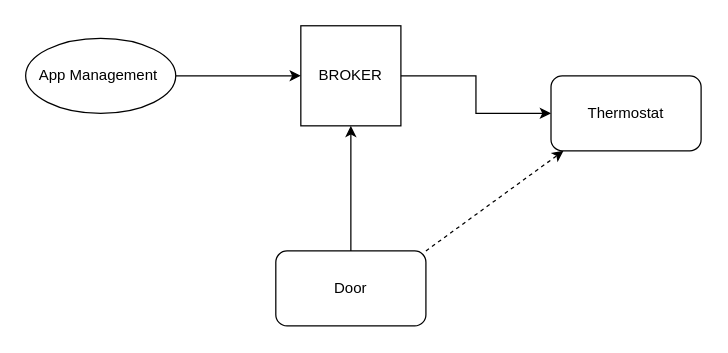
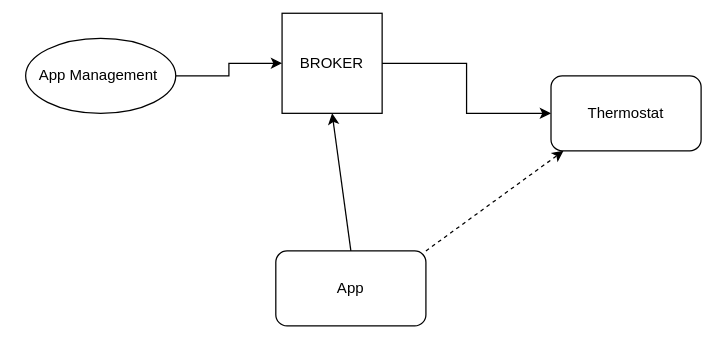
  <mxCell id="0" />
  <mxCell id="1" parent="0" />
- <mxCell id="2" value="BROKER" style="whiteSpace=wrap;html=1;aspect=fixed;" vertex="1" parent="1"><mxGeometry x="240" y="20" width="80" height="80" as="geometry" /></mxCell>
+ <mxCell id="2" value="BROKER" style="whiteSpace=wrap;html=1;aspect=fixed;" vertex="1" parent="1"><mxGeometry x="225" y="10" width="80" height="80" as="geometry" /></mxCell>
  <mxCell id="3" value="" style="edgeStyle=orthogonalEdgeStyle;rounded=0;orthogonalLoop=1;jettySize=auto;html=1;entryX=0;entryY=0.5;entryDx=0;entryDy=0;" edge="1" parent="1" source="4" target="2"><mxGeometry relative="1" as="geometry"><mxPoint x="250" y="120" as="targetPoint" /></mxGeometry></mxCell>
  <mxCell id="4" value="App Management&amp;nbsp;" style="ellipse;whiteSpace=wrap;html=1;" vertex="1" parent="1"><mxGeometry x="20" y="30" width="120" height="60" as="geometry" /></mxCell>
  <mxCell id="5" value="" style="edgeStyle=orthogonalEdgeStyle;rounded=0;orthogonalLoop=1;jettySize=auto;html=1;exitX=1;exitY=0.5;exitDx=0;exitDy=0;" edge="1" parent="1" source="2" target="6"><mxGeometry relative="1" as="geometry"><mxPoint x="380" y="-20" as="sourcePoint" /></mxGeometry></mxCell>
  <mxCell id="6" value="Thermostat" style="rounded=1;whiteSpace=wrap;html=1;" vertex="1" parent="1"><mxGeometry x="440" y="60" width="120" height="60" as="geometry" /></mxCell>
- <mxCell id="7" value="Door" style="rounded=1;whiteSpace=wrap;html=1;" vertex="1" parent="1"><mxGeometry x="220" y="200" width="120" height="60" as="geometry" /></mxCell>
+ <mxCell id="7" value="App" style="rounded=1;whiteSpace=wrap;html=1;" vertex="1" parent="1"><mxGeometry x="220" y="200" width="120" height="60" as="geometry" /></mxCell>
  <mxCell id="8" value="" style="endArrow=classic;startArrow=none;html=1;exitX=0.5;exitY=0;exitDx=0;exitDy=0;entryX=0.5;entryY=1;entryDx=0;entryDy=0;startFill=0;" edge="1" parent="1" source="7" target="2"><mxGeometry width="50" height="50" relative="1" as="geometry"><mxPoint x="360" y="190" as="sourcePoint" /><mxPoint x="310" y="240" as="targetPoint" /></mxGeometry></mxCell>
  <mxCell id="9" value="" style="endArrow=classic;html=1;entryX=0.083;entryY=1;entryDx=0;entryDy=0;entryPerimeter=0;dashed=1;" edge="1" parent="1" target="6"><mxGeometry width="50" height="50" relative="1" as="geometry"><mxPoint x="340" y="200" as="sourcePoint" /><mxPoint x="390" y="150" as="targetPoint" /></mxGeometry></mxCell>
